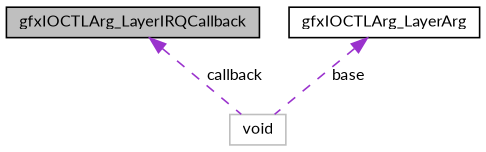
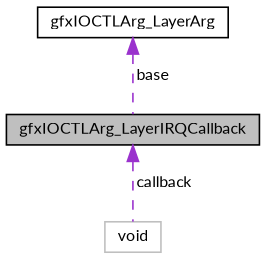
  digraph {
    fontname=Lato
    node [color=black fillcolor=white fontname=Lato fontsize=10 shape=record style=filled]
    edge [color=darkorchid3 dir=back fontname=Lato fontsize=10 labelfontname=Helvetica labelfontsize=10 style=dashed]
    n1 [fillcolor=grey75 fontcolor=black height=0.2 label=gfxIOCTLArg_LayerIRQCallback width=0.4]
    n2 [color=grey75 height=0.2 label=void width=0.4]
    n3 [height=0.2 label=gfxIOCTLArg_LayerArg width=0.4]
    n1 -> n2 [label=" callback"]
-   n3 -> n2 [label=" base"]
+   n3 -> n1 [label=" base"]
  }
